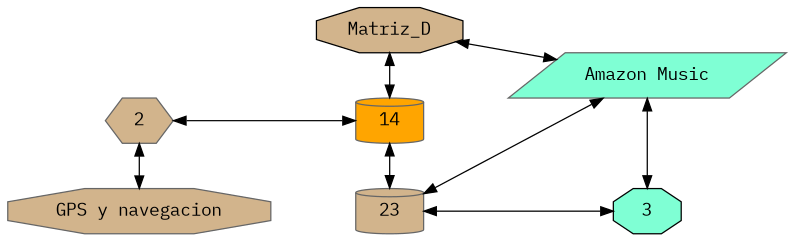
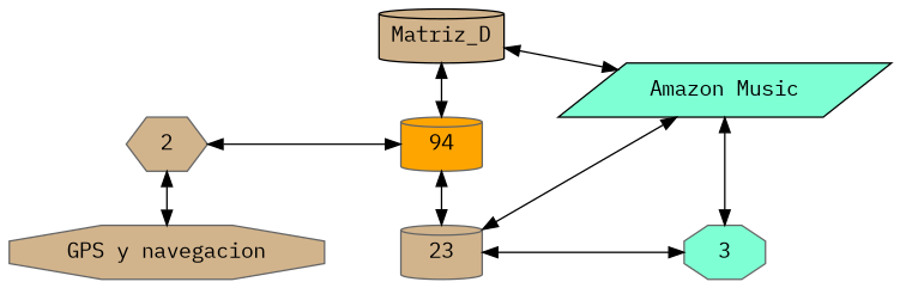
  digraph {
    fontname="IBM Plex Mono"
    nodesep=0.5
    rankdir=LR
    node [color=gray40 fillcolor=tan fontname="IBM Plex Mono" shape=octagon style=filled]
    edge [dir=both fontname="IBM Plex Mono"]
-   n1 [color=black label=Matriz_D]
-   n2 [fillcolor=orange label=14 shape=cylinder]
+   n1 [color=black label=Matriz_D shape=cylinder]
+   n2 [fillcolor=orange label=94 shape=cylinder]
    n3 [label=23 shape=cylinder]
-   n4 [fillcolor=aquamarine label="Amazon Music" shape=parallelogram]
-   n5 [color=black fillcolor=aquamarine label=3]
+   n4 [color=black fillcolor=aquamarine label="Amazon Music" shape=parallelogram]
+   n5 [fillcolor=aquamarine label=3]
    n6 [label="GPS y navegacion"]
    n7 [label=2 shape=hexagon]
    subgraph sub_1 {
      rank=same
      n1
      n2
    }
    subgraph sub_2 {
      rank=same
      n2
      n3
    }
    subgraph sub_3 {
      rank=same
      n4
      n5
    }
    subgraph sub_4 {
      rank=same
      n6
      n7
    }
    subgraph sub_5 {
      rank=same
      n1
      n2
      n3
    }
    n1 -> n2
    n2 -> n3
    n3 -> n4
    n4 -> n1
    n4 -> n5 [constraint=false]
    n5 -> n3
    n6 -> n7 [constraint=false]
    n7 -> n2
  }
